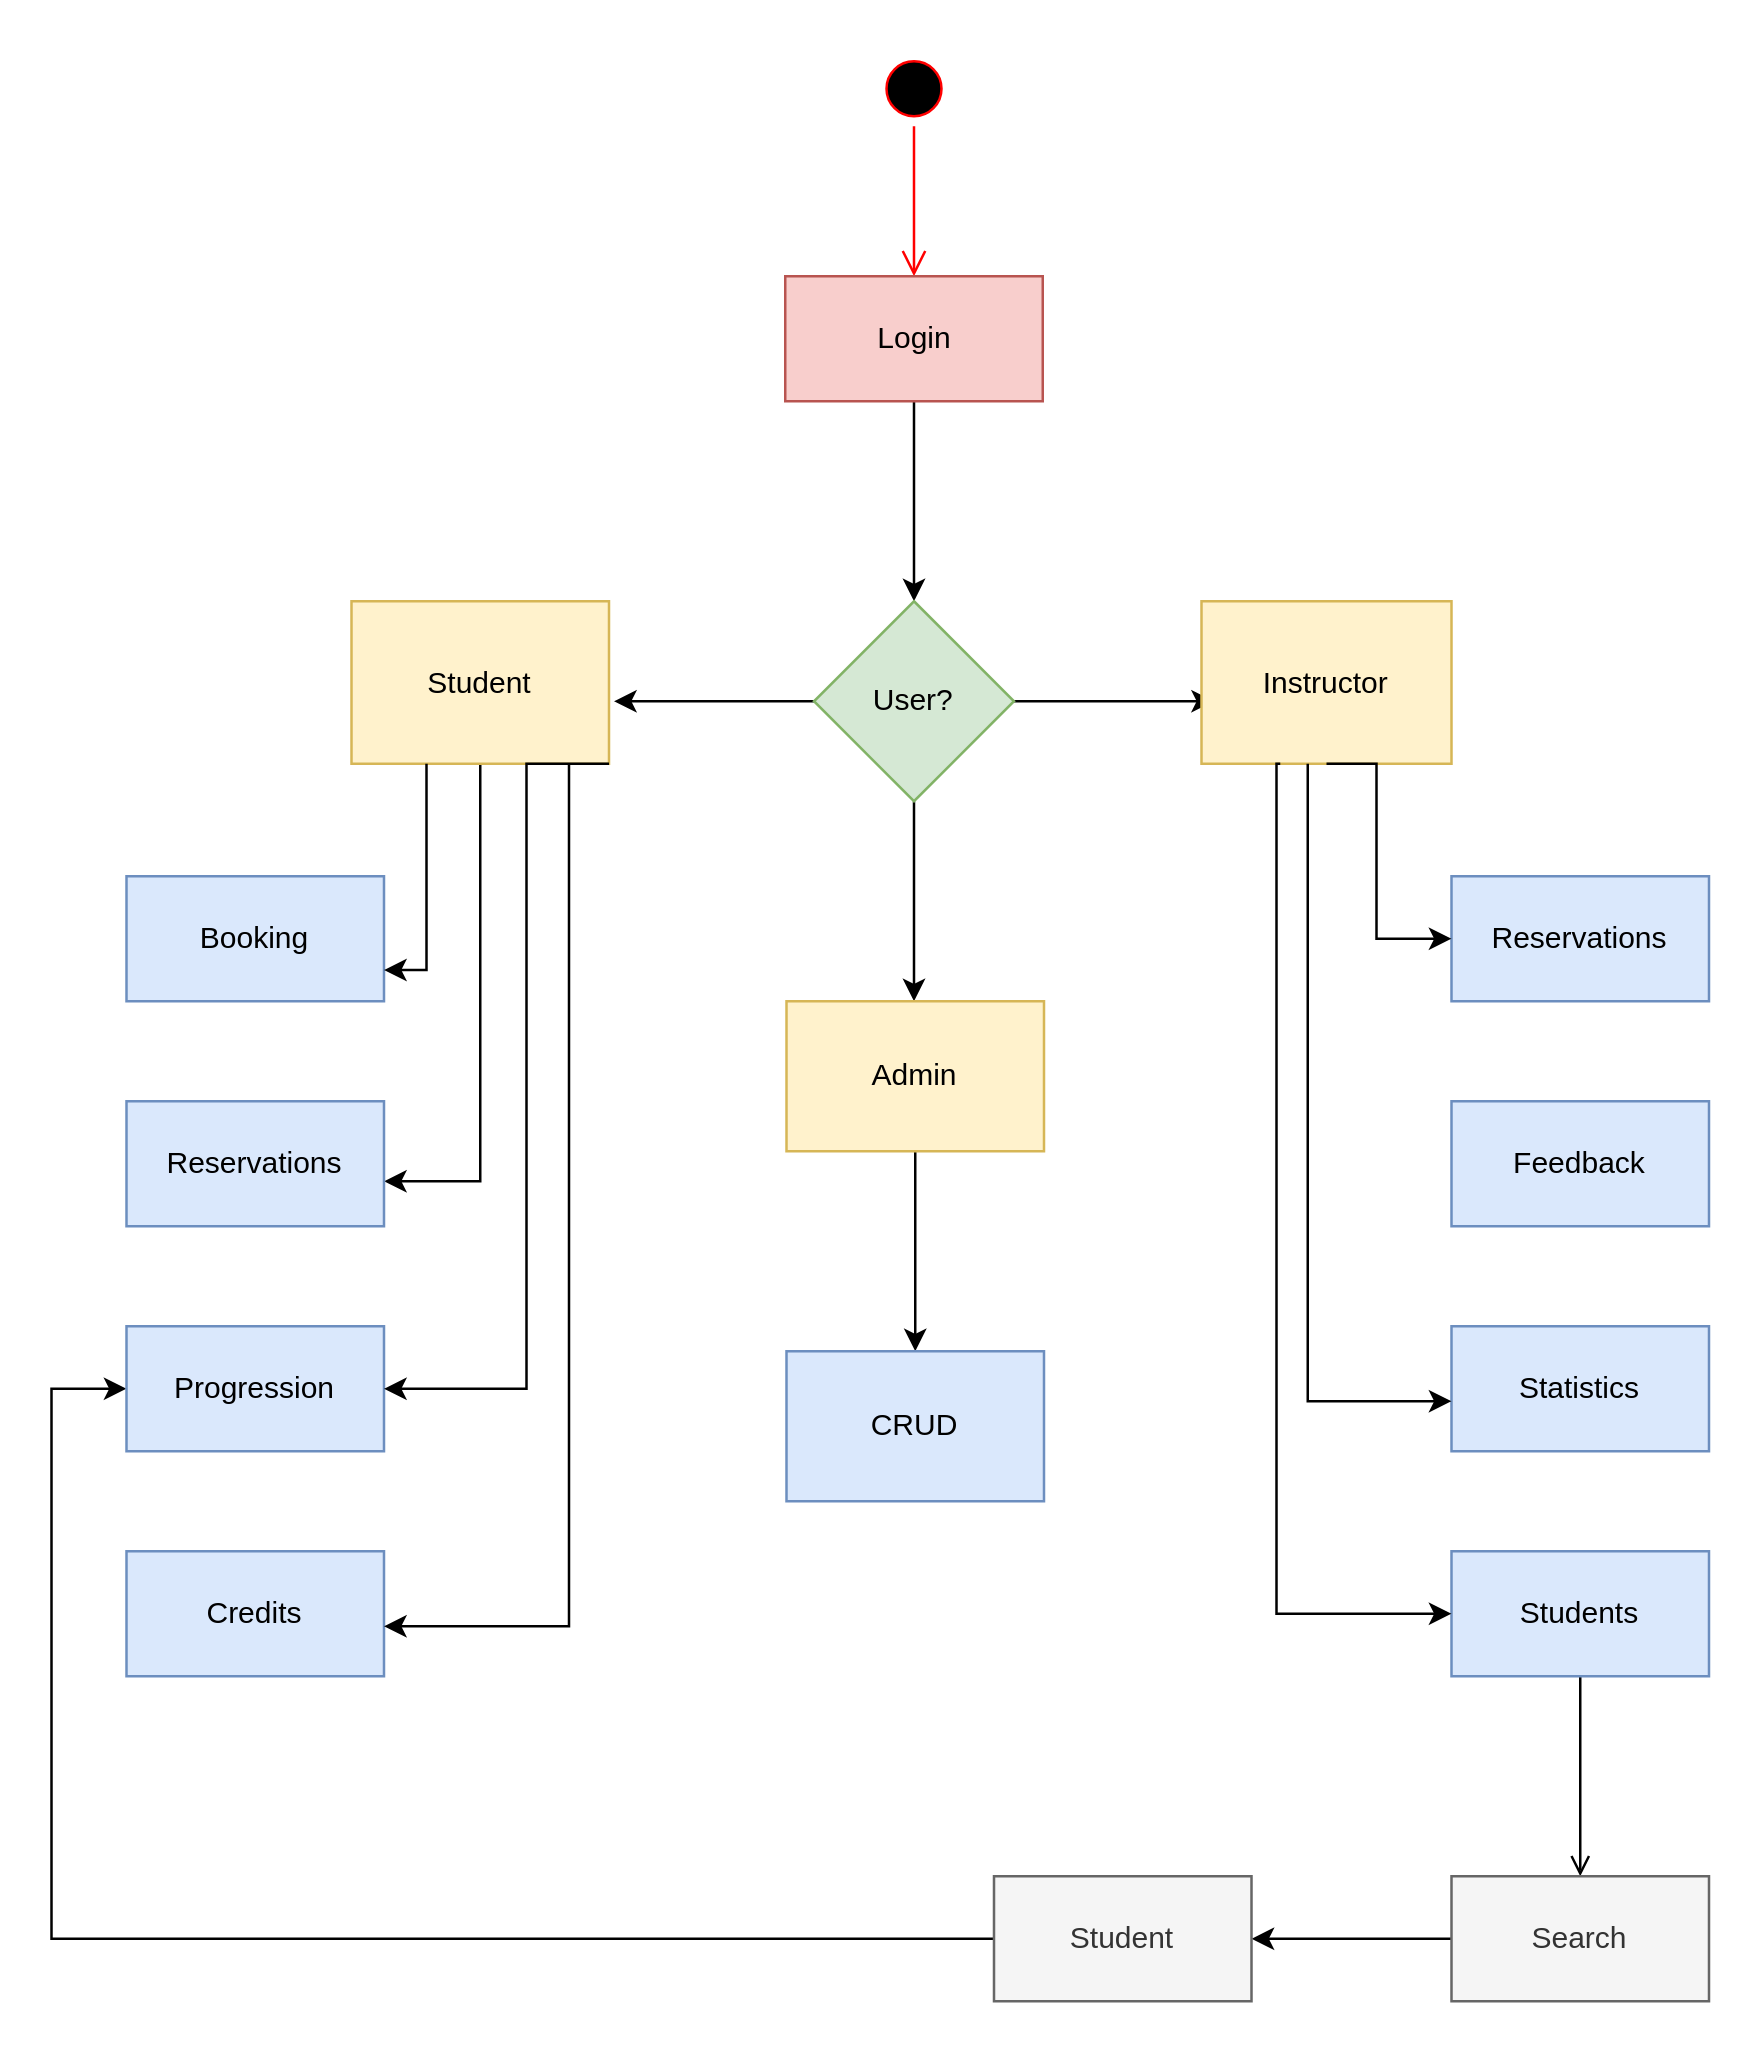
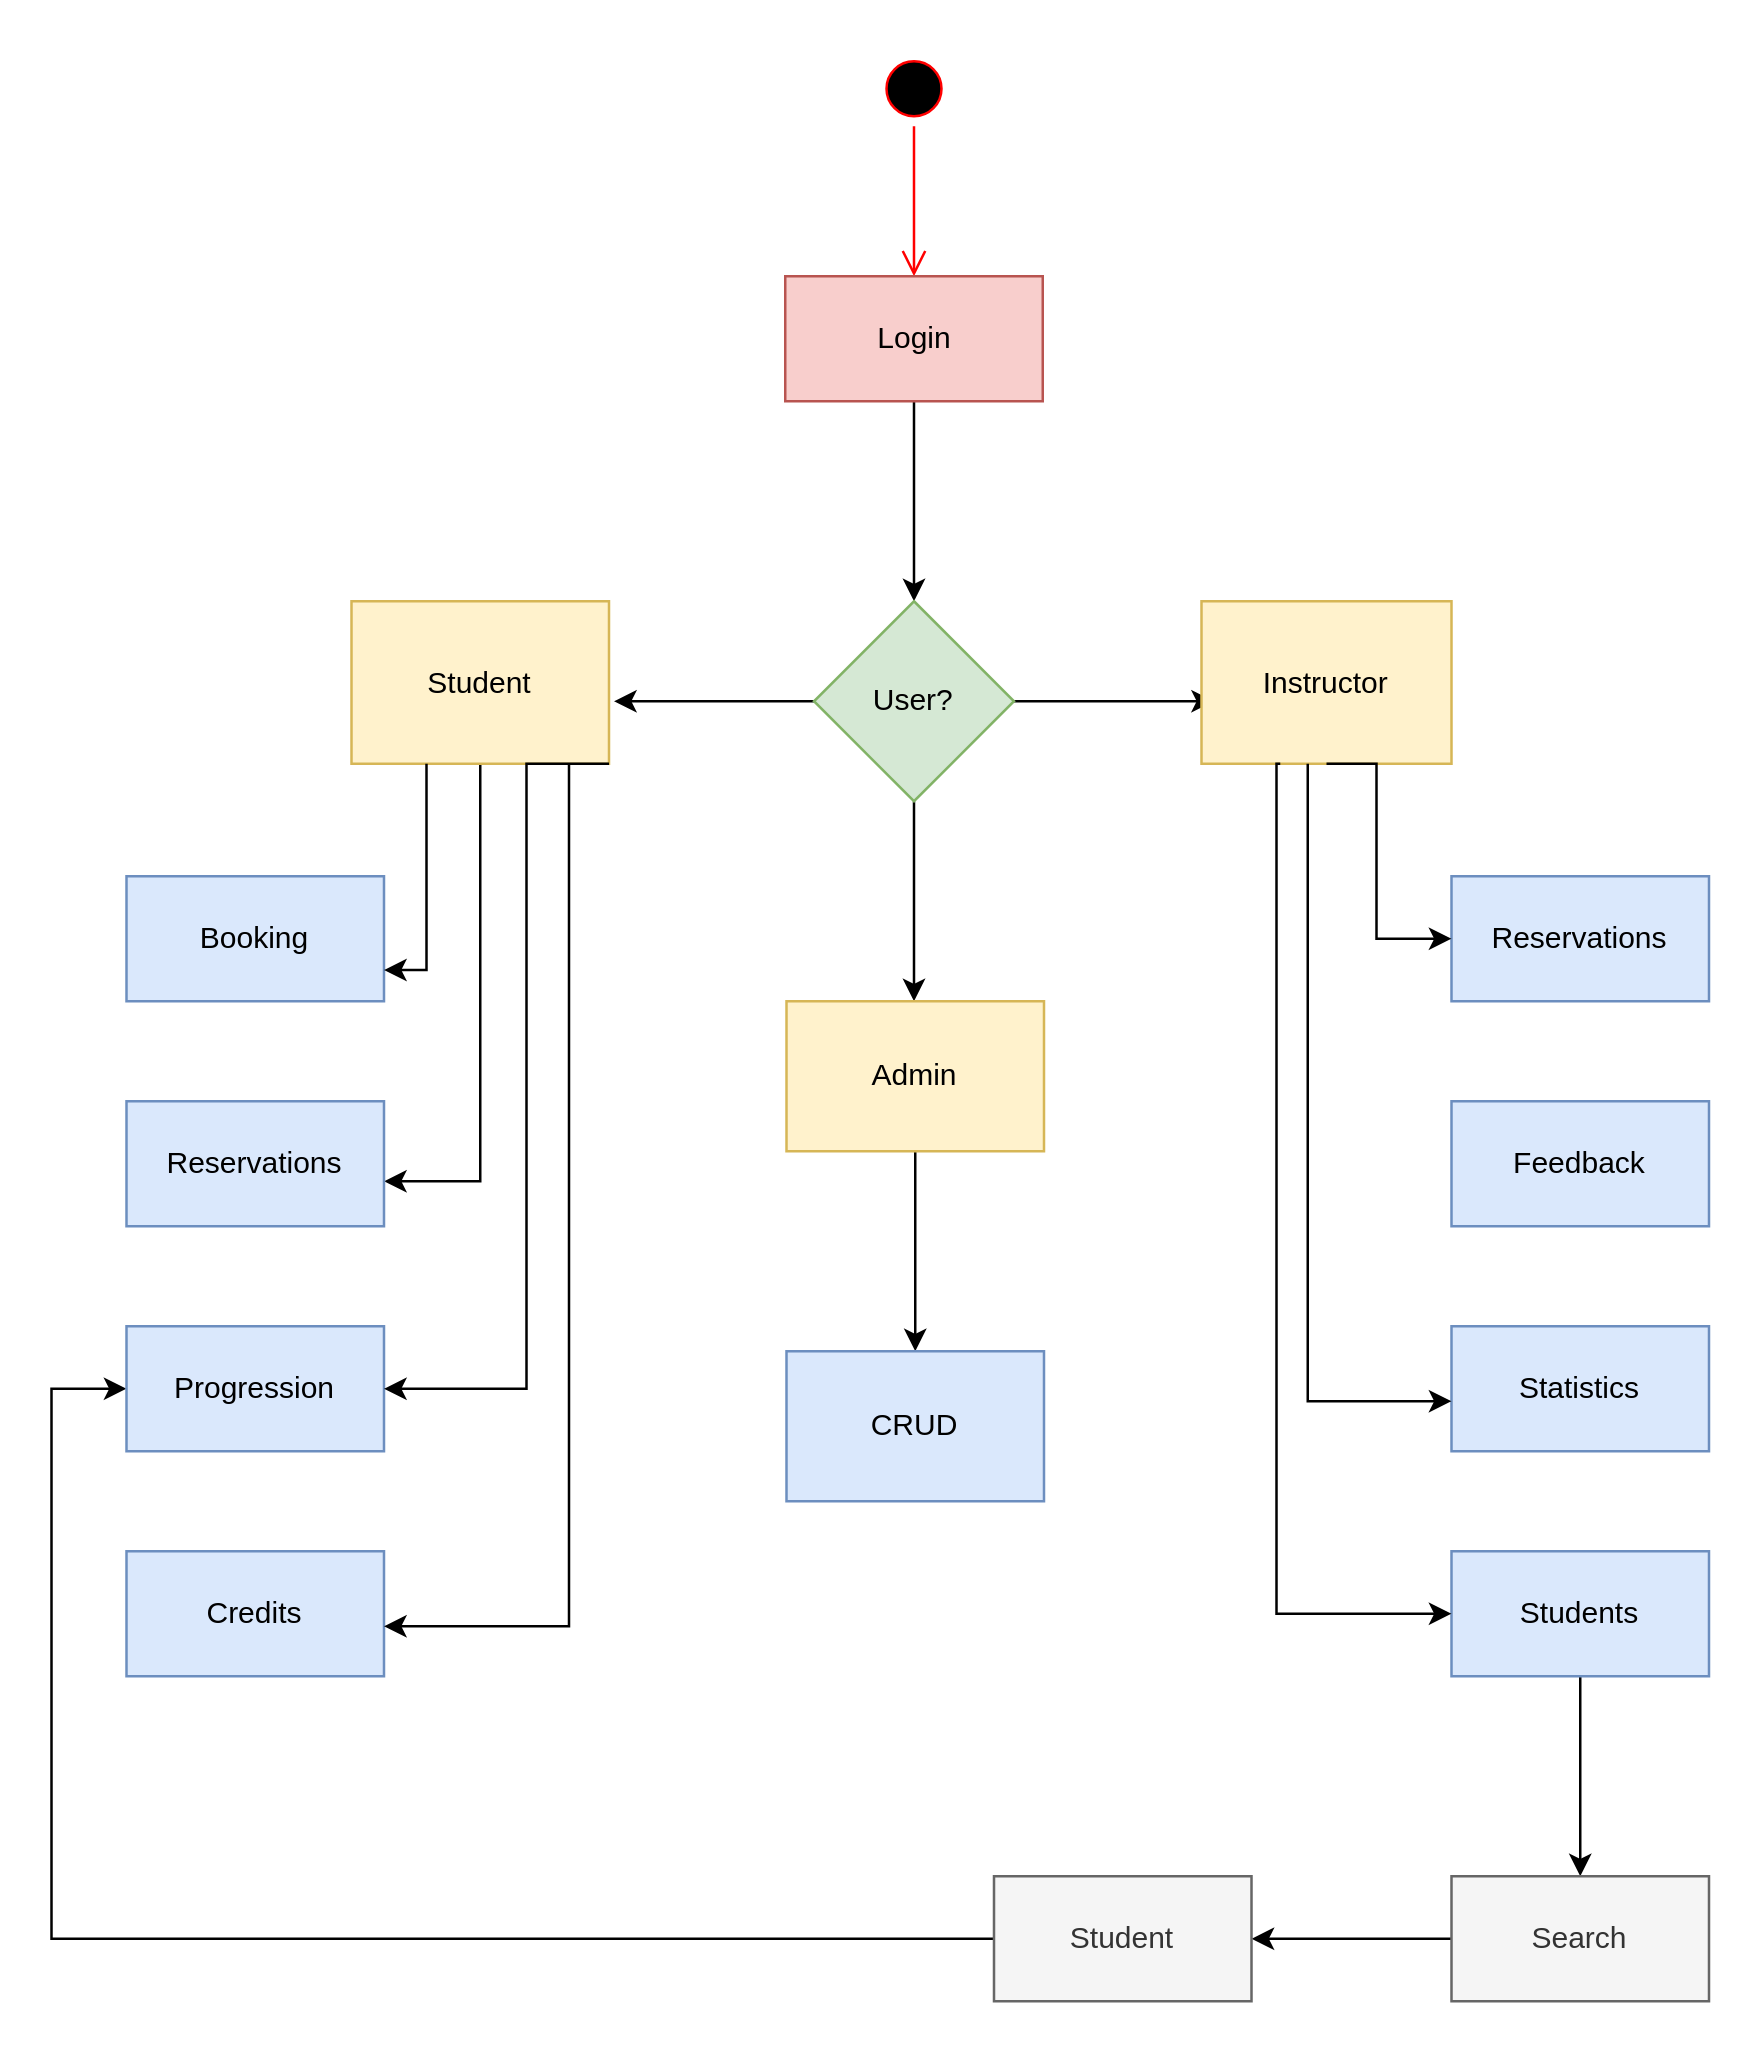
  <mxCell id="0" />
  <mxCell id="1" parent="0" />
  <mxCell id="2" value="" style="ellipse;html=1;shape=startState;fillColor=#000000;strokeColor=#ff0000;" vertex="1" parent="1"><mxGeometry x="350" y="20" width="30" height="30" as="geometry" /></mxCell>
  <mxCell id="3" value="" style="edgeStyle=orthogonalEdgeStyle;html=1;verticalAlign=bottom;endArrow=open;endSize=8;strokeColor=#ff0000;" edge="1" source="2" parent="1"><mxGeometry relative="1" as="geometry"><mxPoint x="365" y="110" as="targetPoint" /></mxGeometry></mxCell>
  <mxCell id="4" value="" style="edgeStyle=orthogonalEdgeStyle;rounded=0;orthogonalLoop=1;jettySize=auto;html=1;" edge="1" parent="1" source="5"><mxGeometry relative="1" as="geometry"><mxPoint x="365" y="240" as="targetPoint" /></mxGeometry></mxCell>
  <mxCell id="5" value="Login&lt;br&gt;" style="rounded=0;whiteSpace=wrap;html=1;fillColor=#f8cecc;strokeColor=#b85450;" vertex="1" parent="1"><mxGeometry x="313.5" y="110" width="103" height="50" as="geometry" /></mxCell>
  <mxCell id="6" value="Feedback" style="rounded=0;whiteSpace=wrap;html=1;fillColor=#dae8fc;strokeColor=#6c8ebf;" vertex="1" parent="1"><mxGeometry x="580" y="440" width="103" height="50" as="geometry" /></mxCell>
  <mxCell id="7" value="Reservations" style="rounded=0;whiteSpace=wrap;html=1;fillColor=#dae8fc;strokeColor=#6c8ebf;" vertex="1" parent="1"><mxGeometry x="580" y="350" width="103" height="50" as="geometry" /></mxCell>
  <mxCell id="8" value="" style="edgeStyle=orthogonalEdgeStyle;rounded=0;orthogonalLoop=1;jettySize=auto;html=1;entryX=1;entryY=0.64;entryDx=0;entryDy=0;entryPerimeter=0;" edge="1" parent="1" source="9" target="26"><mxGeometry relative="1" as="geometry"><mxPoint x="192" y="470" as="targetPoint" /><Array as="points"><mxPoint x="192" y="472" /></Array></mxGeometry></mxCell>
  <mxCell id="9" value="Student" style="rounded=0;whiteSpace=wrap;html=1;fillColor=#fff2cc;strokeColor=#d6b656;" vertex="1" parent="1"><mxGeometry x="140" y="240" width="103" height="65" as="geometry" /></mxCell>
  <mxCell id="10" value="" style="edgeStyle=orthogonalEdgeStyle;rounded=0;orthogonalLoop=1;jettySize=auto;html=1;" edge="1" parent="1" source="13"><mxGeometry relative="1" as="geometry"><mxPoint x="245" y="280" as="targetPoint" /></mxGeometry></mxCell>
  <mxCell id="11" value="" style="edgeStyle=orthogonalEdgeStyle;rounded=0;orthogonalLoop=1;jettySize=auto;html=1;" edge="1" parent="1" source="13"><mxGeometry relative="1" as="geometry"><mxPoint x="485" y="280" as="targetPoint" /></mxGeometry></mxCell>
  <mxCell id="12" value="" style="edgeStyle=orthogonalEdgeStyle;rounded=0;orthogonalLoop=1;jettySize=auto;html=1;" edge="1" parent="1" source="13"><mxGeometry relative="1" as="geometry"><mxPoint x="365" y="400" as="targetPoint" /></mxGeometry></mxCell>
  <mxCell id="13" value="User?" style="rhombus;whiteSpace=wrap;html=1;fillColor=#d5e8d4;strokeColor=#82b366;" vertex="1" parent="1"><mxGeometry x="325" y="240" width="80" height="80" as="geometry" /></mxCell>
  <mxCell id="14" value="Instructor" style="rounded=0;whiteSpace=wrap;html=1;fillColor=#fff2cc;strokeColor=#d6b656;" vertex="1" parent="1"><mxGeometry x="480" y="240" width="100" height="65" as="geometry" /></mxCell>
  <mxCell id="15" value="" style="edgeStyle=orthogonalEdgeStyle;rounded=0;orthogonalLoop=1;jettySize=auto;html=1;exitX=0.5;exitY=1;exitDx=0;exitDy=0;entryX=0;entryY=0.5;entryDx=0;entryDy=0;" edge="1" parent="1" source="14" target="7"><mxGeometry relative="1" as="geometry"><mxPoint x="547.5" y="310" as="sourcePoint" /><mxPoint x="547.5" y="375" as="targetPoint" /><Array as="points"><mxPoint x="550" y="305" /><mxPoint x="550" y="375" /></Array></mxGeometry></mxCell>
  <mxCell id="16" value="Statistics" style="rounded=0;whiteSpace=wrap;html=1;fillColor=#dae8fc;strokeColor=#6c8ebf;" vertex="1" parent="1"><mxGeometry x="580" y="530" width="103" height="50" as="geometry" /></mxCell>
- <mxCell id="17" value="" style="edgeStyle=orthogonalEdgeStyle;rounded=0;orthogonalLoop=1;jettySize=auto;html=1;endArrow=open;" edge="1" parent="1" source="18" target="20"><mxGeometry relative="1" as="geometry" /></mxCell>
+ <mxCell id="17" value="" style="edgeStyle=orthogonalEdgeStyle;rounded=0;orthogonalLoop=1;jettySize=auto;html=1;" edge="1" parent="1" source="18" target="20"><mxGeometry relative="1" as="geometry" /></mxCell>
  <mxCell id="18" value="Students" style="rounded=0;whiteSpace=wrap;html=1;fillColor=#dae8fc;strokeColor=#6c8ebf;" vertex="1" parent="1"><mxGeometry x="580" y="620" width="103" height="50" as="geometry" /></mxCell>
  <mxCell id="19" value="" style="edgeStyle=orthogonalEdgeStyle;rounded=0;orthogonalLoop=1;jettySize=auto;html=1;" edge="1" parent="1" source="20" target="22"><mxGeometry relative="1" as="geometry" /></mxCell>
  <mxCell id="20" value="Search" style="rounded=0;whiteSpace=wrap;html=1;fillColor=#f5f5f5;strokeColor=#666666;fontColor=#333333;" vertex="1" parent="1"><mxGeometry x="580" y="750" width="103" height="50" as="geometry" /></mxCell>
  <mxCell id="21" value="" style="edgeStyle=orthogonalEdgeStyle;rounded=0;orthogonalLoop=1;jettySize=auto;html=1;entryX=0;entryY=0.5;entryDx=0;entryDy=0;" edge="1" parent="1" source="22" target="27"><mxGeometry relative="1" as="geometry"><mxPoint x="20" y="560" as="targetPoint" /><Array as="points"><mxPoint x="20" y="775" /><mxPoint x="20" y="555" /></Array></mxGeometry></mxCell>
  <mxCell id="22" value="Student" style="rounded=0;whiteSpace=wrap;html=1;fillColor=#f5f5f5;strokeColor=#666666;fontColor=#333333;" vertex="1" parent="1"><mxGeometry x="397" y="750" width="103" height="50" as="geometry" /></mxCell>
  <mxCell id="23" value="" style="edgeStyle=orthogonalEdgeStyle;rounded=0;orthogonalLoop=1;jettySize=auto;html=1;exitX=0.5;exitY=1;exitDx=0;exitDy=0;" edge="1" parent="1" target="16"><mxGeometry relative="1" as="geometry"><mxPoint x="522.5" y="305" as="sourcePoint" /><mxPoint x="530" y="620" as="targetPoint" /><Array as="points"><mxPoint x="523" y="560" /></Array></mxGeometry></mxCell>
  <mxCell id="24" value="" style="edgeStyle=orthogonalEdgeStyle;rounded=0;orthogonalLoop=1;jettySize=auto;html=1;exitX=0.5;exitY=1;exitDx=0;exitDy=0;entryX=0;entryY=0.5;entryDx=0;entryDy=0;" edge="1" parent="1" target="18"><mxGeometry relative="1" as="geometry"><mxPoint x="511.5" y="305" as="sourcePoint" /><mxPoint x="568.5" y="560" as="targetPoint" /><Array as="points"><mxPoint x="510" y="305" /><mxPoint x="510" y="645" /></Array></mxGeometry></mxCell>
  <mxCell id="25" value="Booking" style="rounded=0;whiteSpace=wrap;html=1;fillColor=#dae8fc;strokeColor=#6c8ebf;" vertex="1" parent="1"><mxGeometry x="50" y="350" width="103" height="50" as="geometry" /></mxCell>
  <mxCell id="26" value="Reservations" style="rounded=0;whiteSpace=wrap;html=1;fillColor=#dae8fc;strokeColor=#6c8ebf;" vertex="1" parent="1"><mxGeometry x="50" y="440" width="103" height="50" as="geometry" /></mxCell>
  <mxCell id="27" value="Progression" style="rounded=0;whiteSpace=wrap;html=1;fillColor=#dae8fc;strokeColor=#6c8ebf;" vertex="1" parent="1"><mxGeometry x="50" y="530" width="103" height="50" as="geometry" /></mxCell>
  <mxCell id="28" value="Credits" style="rounded=0;whiteSpace=wrap;html=1;fillColor=#dae8fc;strokeColor=#6c8ebf;" vertex="1" parent="1"><mxGeometry x="50" y="620" width="103" height="50" as="geometry" /></mxCell>
  <mxCell id="29" value="" style="edgeStyle=orthogonalEdgeStyle;rounded=0;orthogonalLoop=1;jettySize=auto;html=1;entryX=1;entryY=0.75;entryDx=0;entryDy=0;" edge="1" parent="1" source="9" target="25"><mxGeometry relative="1" as="geometry"><mxPoint x="153" y="320" as="sourcePoint" /><mxPoint x="160" y="390" as="targetPoint" /><Array as="points"><mxPoint x="170" y="388" /></Array></mxGeometry></mxCell>
  <mxCell id="30" value="" style="edgeStyle=orthogonalEdgeStyle;rounded=0;orthogonalLoop=1;jettySize=auto;html=1;entryX=1;entryY=0.5;entryDx=0;entryDy=0;" edge="1" parent="1" target="27"><mxGeometry relative="1" as="geometry"><mxPoint x="243" y="305" as="sourcePoint" /><mxPoint x="204" y="560" as="targetPoint" /><Array as="points"><mxPoint x="210" y="305" /><mxPoint x="210" y="555" /></Array></mxGeometry></mxCell>
  <mxCell id="31" value="" style="edgeStyle=orthogonalEdgeStyle;rounded=0;orthogonalLoop=1;jettySize=auto;html=1;" edge="1" parent="1" source="9" target="28"><mxGeometry relative="1" as="geometry"><mxPoint x="227" y="314" as="sourcePoint" /><mxPoint x="170" y="564" as="targetPoint" /><Array as="points"><mxPoint x="227" y="650" /></Array></mxGeometry></mxCell>
  <mxCell id="32" value="" style="edgeStyle=orthogonalEdgeStyle;rounded=0;orthogonalLoop=1;jettySize=auto;html=1;" edge="1" parent="1" source="33" target="34"><mxGeometry relative="1" as="geometry" /></mxCell>
  <mxCell id="33" value="Admin" style="rounded=0;whiteSpace=wrap;html=1;fillColor=#fff2cc;strokeColor=#d6b656;" vertex="1" parent="1"><mxGeometry x="314" y="400" width="103" height="60" as="geometry" /></mxCell>
  <mxCell id="34" value="CRUD" style="rounded=0;whiteSpace=wrap;html=1;fillColor=#dae8fc;strokeColor=#6c8ebf;" vertex="1" parent="1"><mxGeometry x="314" y="540" width="103" height="60" as="geometry" /></mxCell>
